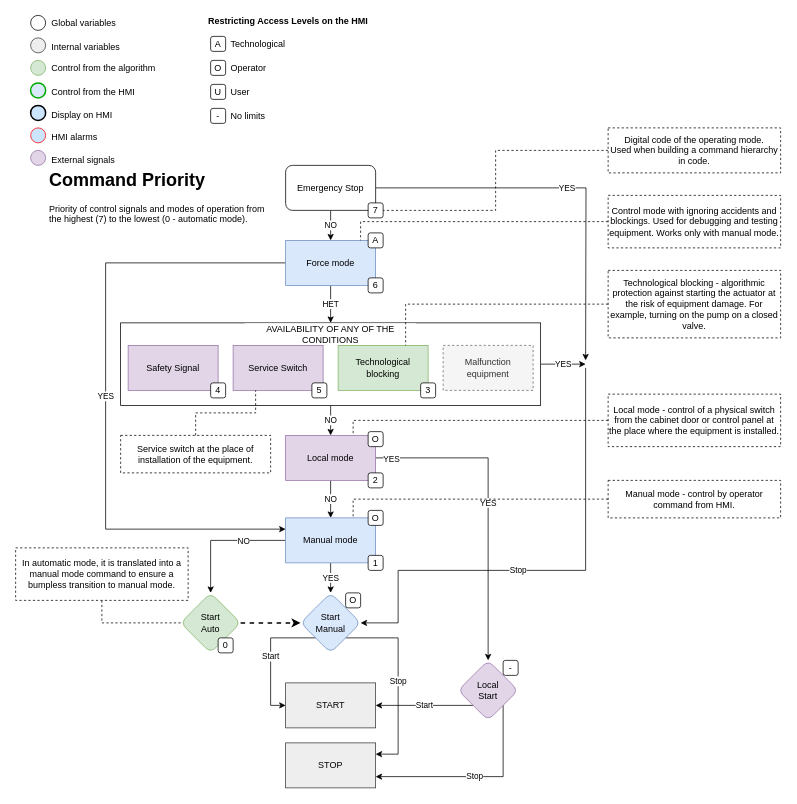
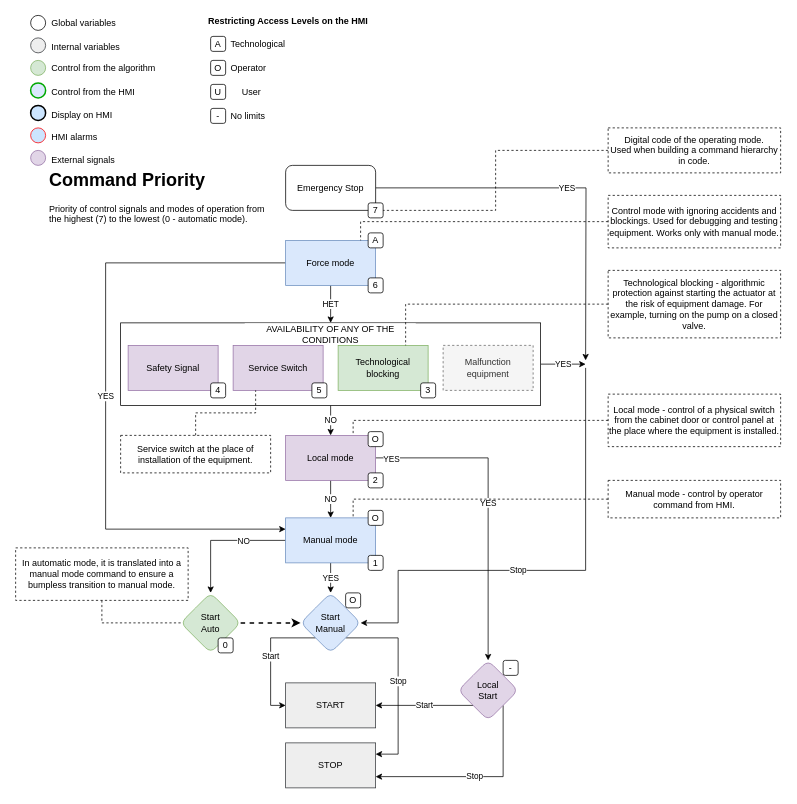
  <mxCell id="0" />
  <mxCell id="1" parent="0" />
  <mxCell id="2" value="NO" style="edgeStyle=orthogonalEdgeStyle;rounded=0;orthogonalLoop=1;jettySize=auto;html=1;entryX=0.5;entryY=0;entryDx=0;entryDy=0;" parent="1" source="5" target="28" edge="1"><mxGeometry relative="1" as="geometry" /></mxCell>
  <mxCell id="3" value="Stop" style="edgeStyle=orthogonalEdgeStyle;rounded=0;orthogonalLoop=1;jettySize=auto;html=1;entryX=1;entryY=0.5;entryDx=0;entryDy=0;" parent="1" target="19" edge="1"><mxGeometry x="0.125" relative="1" as="geometry"><Array as="points"><mxPoint x="780" y="760" /><mxPoint x="530" y="760" /><mxPoint x="530" y="830" /></Array><mxPoint as="offset" /><mxPoint x="780" y="490" as="sourcePoint" /></mxGeometry></mxCell>
  <mxCell id="4" value="YES" style="edgeStyle=orthogonalEdgeStyle;rounded=0;orthogonalLoop=1;jettySize=auto;html=1;" parent="1" source="5" edge="1"><mxGeometry relative="1" as="geometry"><mxPoint x="780" y="485" as="targetPoint" /></mxGeometry></mxCell>
  <mxCell id="5" value="&lt;div style=&quot;text-align: justify&quot;&gt;&lt;br&gt;&lt;/div&gt;" style="rounded=0;whiteSpace=wrap;html=1;shadow=0;glass=0;labelBackgroundColor=#FFFFFF;labelBorderColor=none;sketch=0;" parent="1" vertex="1"><mxGeometry x="160" y="430" width="560" height="110" as="geometry" /></mxCell>
  <mxCell id="6" value="НЕТ" style="edgeStyle=orthogonalEdgeStyle;rounded=0;orthogonalLoop=1;jettySize=auto;html=1;exitX=0.5;exitY=1;exitDx=0;exitDy=0;entryX=0.5;entryY=0;entryDx=0;entryDy=0;" parent="1" source="8" target="34" edge="1"><mxGeometry relative="1" as="geometry" /></mxCell>
  <mxCell id="7" value="YES" style="edgeStyle=orthogonalEdgeStyle;rounded=0;orthogonalLoop=1;jettySize=auto;html=1;entryX=0;entryY=0.25;entryDx=0;entryDy=0;" parent="1" source="8" target="16" edge="1"><mxGeometry relative="1" as="geometry"><Array as="points"><mxPoint x="140" y="350" /><mxPoint x="140" y="705" /></Array></mxGeometry></mxCell>
  <mxCell id="8" value="Force mode" style="rounded=0;whiteSpace=wrap;html=1;shadow=0;glass=0;sketch=0;fillColor=#dae8fc;strokeColor=#6c8ebf;" parent="1" vertex="1"><mxGeometry x="380" y="320" width="120" height="60" as="geometry" /></mxCell>
- <mxCell id="9" value="NO" style="edgeStyle=orthogonalEdgeStyle;rounded=0;orthogonalLoop=1;jettySize=auto;html=1;exitX=0.5;exitY=1;exitDx=0;exitDy=0;entryX=0.5;entryY=0;entryDx=0;entryDy=0;" parent="1" source="11" target="8" edge="1"><mxGeometry relative="1" as="geometry" /></mxCell>
  <mxCell id="10" value="YES" style="edgeStyle=orthogonalEdgeStyle;rounded=0;orthogonalLoop=1;jettySize=auto;html=1;" parent="1" source="11" edge="1"><mxGeometry relative="1" as="geometry"><mxPoint x="780" y="480" as="targetPoint" /></mxGeometry></mxCell>
  <mxCell id="11" value="Emergency Stop" style="rounded=1;whiteSpace=wrap;html=1;shadow=0;glass=0;sketch=0;" parent="1" vertex="1"><mxGeometry x="380" y="220" width="120" height="60" as="geometry" /></mxCell>
  <mxCell id="12" value="&lt;h1&gt;Command Priority&lt;/h1&gt;&lt;p&gt;Priority of control signals and modes of operation from the highest (7) to the lowest (0 - automatic mode).&lt;/p&gt;" style="text;html=1;strokeColor=none;fillColor=none;spacing=5;spacingTop=-20;whiteSpace=wrap;overflow=hidden;rounded=0;shadow=0;glass=0;sketch=0;" parent="1" vertex="1"><mxGeometry x="60" y="220" width="310" height="120" as="geometry" /></mxCell>
  <mxCell id="13" value="YES" style="edgeStyle=orthogonalEdgeStyle;rounded=0;orthogonalLoop=1;jettySize=auto;exitX=0.5;exitY=1;exitDx=0;exitDy=0;entryX=0.5;entryY=0;entryDx=0;entryDy=0;html=1;" parent="1" source="16" target="19" edge="1"><mxGeometry relative="1" as="geometry"><Array as="points"><mxPoint x="440" y="770" /><mxPoint x="440" y="770" /></Array></mxGeometry></mxCell>
  <mxCell id="14" style="edgeStyle=orthogonalEdgeStyle;rounded=0;orthogonalLoop=1;jettySize=auto;html=1;exitX=0;exitY=0.5;exitDx=0;exitDy=0;entryX=0.5;entryY=0;entryDx=0;entryDy=0;" parent="1" source="16" target="33" edge="1"><mxGeometry relative="1" as="geometry" /></mxCell>
  <mxCell id="15" value="NO" style="edgeLabel;html=1;align=center;verticalAlign=middle;resizable=0;points=[];" parent="14" vertex="1" connectable="0"><mxGeometry x="-0.333" relative="1" as="geometry"><mxPoint as="offset" /></mxGeometry></mxCell>
  <mxCell id="16" value="Manual mode" style="rounded=0;whiteSpace=wrap;html=1;shadow=0;glass=0;sketch=0;fillColor=#dae8fc;strokeColor=#6c8ebf;" parent="1" vertex="1"><mxGeometry x="380" y="690" width="120" height="60" as="geometry" /></mxCell>
  <mxCell id="17" value="Stop" style="edgeStyle=orthogonalEdgeStyle;rounded=0;orthogonalLoop=1;jettySize=auto;html=1;exitX=1;exitY=1;exitDx=0;exitDy=0;entryX=1;entryY=0.25;entryDx=0;entryDy=0;" parent="1" source="19" target="20" edge="1"><mxGeometry x="0.004" relative="1" as="geometry"><Array as="points"><mxPoint x="530" y="850" /><mxPoint x="530" y="1005" /></Array><mxPoint as="offset" /></mxGeometry></mxCell>
  <mxCell id="18" value="Start" style="edgeStyle=orthogonalEdgeStyle;rounded=0;orthogonalLoop=1;jettySize=auto;html=1;exitX=0;exitY=1;exitDx=0;exitDy=0;entryX=0;entryY=0.5;entryDx=0;entryDy=0;" parent="1" source="19" target="21" edge="1"><mxGeometry relative="1" as="geometry"><Array as="points"><mxPoint x="360" y="850" /><mxPoint x="360" y="940" /></Array></mxGeometry></mxCell>
  <mxCell id="19" value="Start&lt;br&gt;Manual" style="rhombus;whiteSpace=wrap;html=1;rounded=1;shadow=0;glass=0;sketch=0;fillColor=#dae8fc;strokeColor=#6c8ebf;" parent="1" vertex="1"><mxGeometry x="400" y="790" width="80" height="80" as="geometry" /></mxCell>
  <mxCell id="20" value="STOP" style="rounded=0;whiteSpace=wrap;html=1;shadow=0;glass=0;sketch=0;fillColor=#eeeeee;strokeColor=#36393d;" parent="1" vertex="1"><mxGeometry x="380" y="990" width="120" height="60" as="geometry" /></mxCell>
  <mxCell id="21" value="START" style="rounded=0;whiteSpace=wrap;html=1;shadow=0;glass=0;sketch=0;fillColor=#eeeeee;strokeColor=#36393d;" parent="1" vertex="1"><mxGeometry x="380" y="910" width="120" height="60" as="geometry" /></mxCell>
  <mxCell id="22" value="Safety Signal" style="rounded=0;whiteSpace=wrap;html=1;shadow=0;glass=0;sketch=0;fillColor=#e1d5e7;strokeColor=#9673a6;" parent="1" vertex="1"><mxGeometry x="170" y="460" width="120" height="60" as="geometry" /></mxCell>
  <mxCell id="23" value="Service Switch" style="rounded=0;whiteSpace=wrap;html=1;shadow=0;glass=0;sketch=0;fillColor=#e1d5e7;strokeColor=#9673a6;" parent="1" vertex="1"><mxGeometry x="310" y="460" width="120" height="60" as="geometry" /></mxCell>
  <mxCell id="24" value="&lt;div&gt;Technological&lt;/div&gt;&lt;div&gt;blocking&lt;/div&gt;" style="rounded=0;whiteSpace=wrap;html=1;shadow=0;glass=0;sketch=0;fillColor=#d5e8d4;strokeColor=#82b366;" parent="1" vertex="1"><mxGeometry x="450" y="460" width="120" height="60" as="geometry" /></mxCell>
  <mxCell id="25" value="YES" style="edgeStyle=orthogonalEdgeStyle;rounded=0;orthogonalLoop=1;jettySize=auto;html=1;exitX=1;exitY=0.5;exitDx=0;exitDy=0;" parent="1" source="28" target="31" edge="1"><mxGeometry relative="1" as="geometry" /></mxCell>
  <mxCell id="26" value="YES" style="edgeLabel;html=1;align=center;verticalAlign=middle;resizable=0;points=[];" parent="25" vertex="1" connectable="0"><mxGeometry x="-0.903" y="-1" relative="1" as="geometry"><mxPoint as="offset" /></mxGeometry></mxCell>
  <mxCell id="27" value="NO" style="edgeStyle=orthogonalEdgeStyle;rounded=0;orthogonalLoop=1;jettySize=auto;html=1;" parent="1" source="28" target="16" edge="1"><mxGeometry relative="1" as="geometry" /></mxCell>
  <mxCell id="28" value="Local mode" style="rounded=0;whiteSpace=wrap;html=1;shadow=0;glass=0;sketch=0;fillColor=#e1d5e7;strokeColor=#9673a6;" parent="1" vertex="1"><mxGeometry x="380" y="580" width="120" height="60" as="geometry" /></mxCell>
  <mxCell id="29" value="Stop" style="edgeStyle=orthogonalEdgeStyle;rounded=0;orthogonalLoop=1;jettySize=auto;html=1;exitX=1;exitY=1;exitDx=0;exitDy=0;entryX=1;entryY=0.75;entryDx=0;entryDy=0;" parent="1" source="31" target="20" edge="1"><mxGeometry relative="1" as="geometry"><Array as="points"><mxPoint x="670" y="1035" /></Array></mxGeometry></mxCell>
  <mxCell id="30" value="Start" style="edgeStyle=orthogonalEdgeStyle;rounded=0;orthogonalLoop=1;jettySize=auto;html=1;exitX=0;exitY=1;exitDx=0;exitDy=0;entryX=1;entryY=0.5;entryDx=0;entryDy=0;" parent="1" source="31" target="21" edge="1"><mxGeometry relative="1" as="geometry"><Array as="points"><mxPoint x="560" y="940" /></Array><mxPoint as="offset" /></mxGeometry></mxCell>
  <mxCell id="31" value="Local&lt;br&gt;Start" style="rhombus;whiteSpace=wrap;html=1;rounded=1;shadow=0;glass=0;sketch=0;fillColor=#e1d5e7;strokeColor=#9673a6;" parent="1" vertex="1"><mxGeometry x="610" y="880" width="80" height="80" as="geometry" /></mxCell>
  <mxCell id="32" value="" style="edgeStyle=orthogonalEdgeStyle;rounded=0;orthogonalLoop=1;jettySize=auto;html=1;entryX=0;entryY=0.5;entryDx=0;entryDy=0;dashed=1;strokeWidth=2;" parent="1" source="33" target="19" edge="1"><mxGeometry relative="1" as="geometry" /></mxCell>
  <mxCell id="33" value="Start&lt;br&gt;Auto" style="rhombus;whiteSpace=wrap;html=1;rounded=1;shadow=0;glass=0;sketch=0;fillColor=#d5e8d4;strokeColor=#82b366;" parent="1" vertex="1"><mxGeometry x="240" y="790" width="80" height="80" as="geometry" /></mxCell>
  <mxCell id="34" value="AVAILABILITY OF ANY OF THE CONDITIONS" style="text;html=1;strokeColor=none;fillColor=none;align=center;verticalAlign=middle;whiteSpace=wrap;rounded=0;shadow=0;glass=0;labelBackgroundColor=#FFFFFF;labelBorderColor=none;sketch=0;" parent="1" vertex="1"><mxGeometry x="325" y="430" width="230" height="30" as="geometry" /></mxCell>
  <mxCell id="35" value="&lt;div&gt;Malfunction&lt;/div&gt;&lt;div&gt;equipment&lt;/div&gt;" style="rounded=0;whiteSpace=wrap;html=1;shadow=0;glass=0;sketch=0;fillColor=#f5f5f5;fontColor=#333333;strokeColor=#666666;dashed=1;" parent="1" vertex="1"><mxGeometry x="590" y="460" width="120" height="60" as="geometry" /></mxCell>
  <mxCell id="36" value="7" style="text;html=1;strokeColor=default;fillColor=default;align=center;verticalAlign=middle;whiteSpace=wrap;rounded=1;" parent="1" vertex="1"><mxGeometry x="490" y="270" width="20" height="20" as="geometry" /></mxCell>
  <mxCell id="37" value="6&lt;br&gt;" style="text;html=1;strokeColor=default;fillColor=default;align=center;verticalAlign=middle;whiteSpace=wrap;rounded=1;" parent="1" vertex="1"><mxGeometry x="490" y="370" width="20" height="20" as="geometry" /></mxCell>
  <mxCell id="38" value="4" style="text;html=1;strokeColor=default;fillColor=default;align=center;verticalAlign=middle;whiteSpace=wrap;rounded=1;" parent="1" vertex="1"><mxGeometry x="280" y="510" width="20" height="20" as="geometry" /></mxCell>
  <mxCell id="39" value="5" style="text;html=1;strokeColor=default;fillColor=default;align=center;verticalAlign=middle;whiteSpace=wrap;rounded=1;" parent="1" vertex="1"><mxGeometry x="415" y="510" width="20" height="20" as="geometry" /></mxCell>
  <mxCell id="40" value="3" style="text;html=1;strokeColor=default;fillColor=default;align=center;verticalAlign=middle;whiteSpace=wrap;rounded=1;" parent="1" vertex="1"><mxGeometry x="560" y="510" width="20" height="20" as="geometry" /></mxCell>
  <mxCell id="41" value="2&lt;br&gt;" style="text;html=1;strokeColor=default;fillColor=default;align=center;verticalAlign=middle;whiteSpace=wrap;rounded=1;" parent="1" vertex="1"><mxGeometry x="490" y="630" width="20" height="20" as="geometry" /></mxCell>
  <mxCell id="42" value="1" style="text;html=1;strokeColor=default;fillColor=default;align=center;verticalAlign=middle;whiteSpace=wrap;rounded=1;" parent="1" vertex="1"><mxGeometry x="490" y="740" width="20" height="20" as="geometry" /></mxCell>
  <mxCell id="43" value="0" style="text;html=1;strokeColor=default;fillColor=default;align=center;verticalAlign=middle;whiteSpace=wrap;rounded=1;" parent="1" vertex="1"><mxGeometry x="290" y="850" width="20" height="20" as="geometry" /></mxCell>
  <mxCell id="44" style="edgeStyle=orthogonalEdgeStyle;rounded=0;orthogonalLoop=1;jettySize=auto;html=1;entryX=0.833;entryY=0;entryDx=0;entryDy=0;endArrow=none;endFill=0;dashed=1;entryPerimeter=0;" parent="1" source="45" target="8" edge="1"><mxGeometry relative="1" as="geometry" /></mxCell>
  <mxCell id="45" value="Control mode with ignoring accidents and blockings. Used for debugging and testing equipment. Works only with manual mode." style="text;html=1;strokeColor=default;fillColor=none;align=center;verticalAlign=middle;whiteSpace=wrap;rounded=0;dashed=1;strokeWidth=1;" parent="1" vertex="1"><mxGeometry x="810" y="260" width="230" height="70" as="geometry" /></mxCell>
  <mxCell id="46" style="edgeStyle=orthogonalEdgeStyle;rounded=0;orthogonalLoop=1;jettySize=auto;html=1;entryX=0.75;entryY=0;entryDx=0;entryDy=0;dashed=1;endArrow=none;endFill=0;" parent="1" source="47" target="24" edge="1"><mxGeometry relative="1" as="geometry" /></mxCell>
  <mxCell id="47" value="Technological blocking - algorithmic protection against starting the actuator at the risk of equipment damage. For example, turning on the pump on a closed valve." style="text;html=1;strokeColor=default;fillColor=none;align=center;verticalAlign=middle;whiteSpace=wrap;rounded=0;dashed=1;strokeWidth=1;" parent="1" vertex="1"><mxGeometry x="810" y="360" width="230" height="90" as="geometry" /></mxCell>
  <mxCell id="48" style="edgeStyle=orthogonalEdgeStyle;rounded=0;orthogonalLoop=1;jettySize=auto;html=1;entryX=0.75;entryY=0;entryDx=0;entryDy=0;dashed=1;endArrow=none;endFill=0;" parent="1" source="49" target="28" edge="1"><mxGeometry relative="1" as="geometry" /></mxCell>
  <mxCell id="49" value="Local mode - control of a physical switch from the cabinet door or control panel at the place where the equipment is installed." style="text;html=1;strokeColor=default;fillColor=none;align=center;verticalAlign=middle;whiteSpace=wrap;rounded=0;dashed=1;strokeWidth=1;" parent="1" vertex="1"><mxGeometry x="810" y="525" width="230" height="70" as="geometry" /></mxCell>
  <mxCell id="50" style="edgeStyle=orthogonalEdgeStyle;rounded=0;orthogonalLoop=1;jettySize=auto;html=1;entryX=0.75;entryY=0;entryDx=0;entryDy=0;dashed=1;endArrow=none;endFill=0;" parent="1" source="51" target="16" edge="1"><mxGeometry relative="1" as="geometry" /></mxCell>
  <mxCell id="51" value="Manual mode - control by operator command from HMI." style="text;html=1;strokeColor=default;fillColor=none;align=center;verticalAlign=middle;whiteSpace=wrap;rounded=0;dashed=1;strokeWidth=1;" parent="1" vertex="1"><mxGeometry x="810" y="640" width="230" height="50" as="geometry" /></mxCell>
  <mxCell id="52" style="edgeStyle=orthogonalEdgeStyle;rounded=0;orthogonalLoop=1;jettySize=auto;html=1;entryX=0;entryY=0.5;entryDx=0;entryDy=0;dashed=1;endArrow=none;endFill=0;" parent="1" source="53" target="33" edge="1"><mxGeometry relative="1" as="geometry" /></mxCell>
  <mxCell id="53" value="In automatic mode, it is translated into a manual mode command to ensure a bumpless transition to manual mode." style="text;html=1;strokeColor=default;fillColor=none;align=center;verticalAlign=middle;whiteSpace=wrap;rounded=0;dashed=1;strokeWidth=1;" parent="1" vertex="1"><mxGeometry x="20" y="730" width="230" height="70" as="geometry" /></mxCell>
  <mxCell id="54" style="edgeStyle=orthogonalEdgeStyle;rounded=0;orthogonalLoop=1;jettySize=auto;html=1;entryX=1;entryY=0.5;entryDx=0;entryDy=0;dashed=1;endArrow=none;endFill=0;strokeWidth=1;" parent="1" source="55" target="36" edge="1"><mxGeometry relative="1" as="geometry" /></mxCell>
  <mxCell id="55" value="&lt;div&gt;Digital code of the operating mode.&lt;/div&gt;&lt;div&gt;Used when building a command hierarchy in code.&lt;/div&gt;" style="text;html=1;strokeColor=default;fillColor=none;align=center;verticalAlign=middle;whiteSpace=wrap;rounded=0;dashed=1;strokeWidth=1;" parent="1" vertex="1"><mxGeometry x="810" y="170" width="230" height="60" as="geometry" /></mxCell>
  <mxCell id="56" style="edgeStyle=orthogonalEdgeStyle;rounded=0;orthogonalLoop=1;jettySize=auto;html=1;entryX=0.25;entryY=1;entryDx=0;entryDy=0;endArrow=none;endFill=0;dashed=1;" parent="1" source="57" target="23" edge="1"><mxGeometry relative="1" as="geometry" /></mxCell>
  <mxCell id="57" value="Service switch at the place of installation of the equipment." style="text;html=1;strokeColor=default;fillColor=none;align=center;verticalAlign=middle;whiteSpace=wrap;rounded=0;dashed=1;strokeWidth=1;" parent="1" vertex="1"><mxGeometry x="160" y="580" width="200" height="50" as="geometry" /></mxCell>
  <mxCell id="58" value="A" style="text;html=1;strokeColor=default;fillColor=default;align=center;verticalAlign=middle;whiteSpace=wrap;rounded=1;" parent="1" vertex="1"><mxGeometry x="490" y="310" width="20" height="20" as="geometry" /></mxCell>
  <mxCell id="59" value="O" style="text;html=1;strokeColor=default;fillColor=default;align=center;verticalAlign=middle;whiteSpace=wrap;rounded=1;" parent="1" vertex="1"><mxGeometry x="490" y="680" width="20" height="20" as="geometry" /></mxCell>
  <mxCell id="60" value="A" style="text;html=1;strokeColor=default;fillColor=default;align=center;verticalAlign=middle;whiteSpace=wrap;rounded=1;" parent="1" vertex="1"><mxGeometry x="280" y="48" width="20" height="20" as="geometry" /></mxCell>
  <mxCell id="61" value="O" style="text;html=1;strokeColor=default;fillColor=default;align=center;verticalAlign=middle;whiteSpace=wrap;rounded=1;" parent="1" vertex="1"><mxGeometry x="280" y="80" width="20" height="20" as="geometry" /></mxCell>
  <mxCell id="62" value="Technological" style="text;html=1;strokeColor=none;fillColor=none;align=left;verticalAlign=middle;whiteSpace=wrap;rounded=0;shadow=0;glass=0;labelBackgroundColor=#FFFFFF;labelBorderColor=none;sketch=0;" parent="1" vertex="1"><mxGeometry x="305" y="51" width="150" height="15" as="geometry" /></mxCell>
  <mxCell id="63" value="Operator" style="text;html=1;strokeColor=none;fillColor=none;align=left;verticalAlign=middle;whiteSpace=wrap;rounded=0;shadow=0;glass=0;labelBackgroundColor=#FFFFFF;labelBorderColor=none;sketch=0;" parent="1" vertex="1"><mxGeometry x="305" y="83" width="150" height="15" as="geometry" /></mxCell>
  <mxCell id="64" value="U" style="text;html=1;strokeColor=default;fillColor=default;align=center;verticalAlign=middle;whiteSpace=wrap;rounded=1;" parent="1" vertex="1"><mxGeometry x="280" y="112" width="20" height="20" as="geometry" /></mxCell>
- <mxCell id="65" value="User" style="text;html=1;strokeColor=none;fillColor=none;align=left;verticalAlign=middle;whiteSpace=wrap;rounded=0;shadow=0;glass=0;labelBackgroundColor=#FFFFFF;labelBorderColor=none;sketch=0;" parent="1" vertex="1"><mxGeometry x="305" y="115.5" width="150" height="15" as="geometry" /></mxCell>
+ <mxCell id="65" value="User" style="text;html=1;strokeColor=none;fillColor=none;align=left;verticalAlign=middle;whiteSpace=wrap;rounded=0;shadow=0;glass=0;labelBackgroundColor=#FFFFFF;labelBorderColor=none;sketch=0;" parent="1" vertex="1"><mxGeometry x="320" y="115.5" width="150" height="15" as="geometry" /></mxCell>
  <mxCell id="66" value="&lt;b&gt;Restricting Access Levels on the HMI&lt;/b&gt;" style="text;html=1;strokeColor=none;fillColor=none;align=left;verticalAlign=middle;whiteSpace=wrap;rounded=0;shadow=0;glass=0;labelBackgroundColor=#FFFFFF;labelBorderColor=none;sketch=0;" parent="1" vertex="1"><mxGeometry x="275" y="20" width="235" height="15" as="geometry" /></mxCell>
  <mxCell id="67" value="-" style="text;html=1;strokeColor=default;fillColor=default;align=center;verticalAlign=middle;whiteSpace=wrap;rounded=1;" parent="1" vertex="1"><mxGeometry x="280" y="144" width="20" height="20" as="geometry" /></mxCell>
  <mxCell id="68" value="No limits" style="text;html=1;strokeColor=none;fillColor=none;align=left;verticalAlign=middle;whiteSpace=wrap;rounded=0;shadow=0;glass=0;labelBackgroundColor=#FFFFFF;labelBorderColor=none;sketch=0;" parent="1" vertex="1"><mxGeometry x="305" y="147.5" width="150" height="15" as="geometry" /></mxCell>
  <mxCell id="69" value="" style="ellipse;whiteSpace=wrap;html=1;rounded=1;shadow=0;glass=0;labelBackgroundColor=none;labelBorderColor=none;sketch=0;" parent="1" vertex="1"><mxGeometry x="40" y="20" width="20" height="20" as="geometry" /></mxCell>
  <mxCell id="70" value="" style="ellipse;whiteSpace=wrap;html=1;rounded=1;shadow=0;glass=0;labelBackgroundColor=none;labelBorderColor=none;sketch=0;fillColor=#eeeeee;strokeColor=#36393d;" parent="1" vertex="1"><mxGeometry x="40" y="50" width="20" height="20" as="geometry" /></mxCell>
  <mxCell id="71" value="" style="ellipse;whiteSpace=wrap;html=1;rounded=1;shadow=0;glass=0;labelBackgroundColor=none;labelBorderColor=none;sketch=0;fillColor=#d5e8d4;strokeColor=#82b366;" parent="1" vertex="1"><mxGeometry x="40" y="80" width="20" height="20" as="geometry" /></mxCell>
  <mxCell id="72" value="" style="ellipse;whiteSpace=wrap;html=1;rounded=1;shadow=0;glass=0;labelBackgroundColor=none;labelBorderColor=none;sketch=0;fillColor=#dae8fc;strokeColor=#00A800;strokeWidth=2;" parent="1" vertex="1"><mxGeometry x="40" y="110" width="20" height="20" as="geometry" /></mxCell>
  <mxCell id="73" value="" style="ellipse;whiteSpace=wrap;html=1;rounded=1;shadow=0;glass=0;labelBackgroundColor=none;labelBorderColor=none;sketch=0;fillColor=#CCE5FF;strokeColor=#000000;strokeWidth=2;" parent="1" vertex="1"><mxGeometry x="40" y="140" width="20" height="20" as="geometry" /></mxCell>
  <mxCell id="74" value="Global variables" style="text;html=1;strokeColor=none;fillColor=none;align=left;verticalAlign=middle;whiteSpace=wrap;rounded=0;shadow=0;glass=0;labelBackgroundColor=#FFFFFF;labelBorderColor=none;sketch=0;" parent="1" vertex="1"><mxGeometry x="66" y="22.5" width="150" height="15" as="geometry" /></mxCell>
  <mxCell id="75" value="Internal variables" style="text;html=1;strokeColor=none;fillColor=none;align=left;verticalAlign=middle;whiteSpace=wrap;rounded=0;shadow=0;glass=0;labelBackgroundColor=#FFFFFF;labelBorderColor=none;sketch=0;" parent="1" vertex="1"><mxGeometry x="66" y="55" width="150" height="15" as="geometry" /></mxCell>
  <mxCell id="76" value="Control from the algorithm" style="text;html=1;strokeColor=none;fillColor=none;align=left;verticalAlign=middle;whiteSpace=wrap;rounded=0;shadow=0;glass=0;labelBackgroundColor=#FFFFFF;labelBorderColor=none;sketch=0;" parent="1" vertex="1"><mxGeometry x="66" y="82.5" width="154" height="15" as="geometry" /></mxCell>
  <mxCell id="77" value="Control from the HMI" style="text;html=1;strokeColor=none;fillColor=none;align=left;verticalAlign=middle;whiteSpace=wrap;rounded=0;shadow=0;glass=0;labelBackgroundColor=#FFFFFF;labelBorderColor=none;sketch=0;" parent="1" vertex="1"><mxGeometry x="66" y="115" width="150" height="15" as="geometry" /></mxCell>
  <mxCell id="78" value="Display on HMI" style="text;html=1;strokeColor=none;fillColor=none;align=left;verticalAlign=middle;whiteSpace=wrap;rounded=0;shadow=0;glass=0;labelBackgroundColor=#FFFFFF;labelBorderColor=none;sketch=0;" parent="1" vertex="1"><mxGeometry x="66" y="145" width="150" height="15" as="geometry" /></mxCell>
  <mxCell id="79" value="" style="ellipse;whiteSpace=wrap;html=1;rounded=1;shadow=0;glass=0;labelBackgroundColor=none;labelBorderColor=none;sketch=0;fillColor=#CCE5FF;strokeColor=#FF0000;strokeWidth=1;" parent="1" vertex="1"><mxGeometry x="40" y="170" width="20" height="20" as="geometry" /></mxCell>
  <mxCell id="80" value="HMI alarms" style="text;html=1;strokeColor=none;fillColor=none;align=left;verticalAlign=middle;whiteSpace=wrap;rounded=0;shadow=0;glass=0;labelBackgroundColor=#FFFFFF;labelBorderColor=none;sketch=0;" parent="1" vertex="1"><mxGeometry x="66" y="175" width="150" height="15" as="geometry" /></mxCell>
  <mxCell id="81" value="" style="ellipse;whiteSpace=wrap;html=1;rounded=1;shadow=0;glass=0;labelBackgroundColor=none;labelBorderColor=none;sketch=0;fillColor=#e1d5e7;strokeColor=#9673a6;" parent="1" vertex="1"><mxGeometry x="40" y="200" width="20" height="20" as="geometry" /></mxCell>
  <mxCell id="82" value="External signals" style="text;html=1;strokeColor=none;fillColor=none;align=left;verticalAlign=middle;whiteSpace=wrap;rounded=0;shadow=0;glass=0;labelBackgroundColor=#FFFFFF;labelBorderColor=none;sketch=0;" parent="1" vertex="1"><mxGeometry x="66" y="205" width="150" height="15" as="geometry" /></mxCell>
  <mxCell id="83" value="O" style="text;html=1;strokeColor=default;fillColor=default;align=center;verticalAlign=middle;whiteSpace=wrap;rounded=1;" parent="1" vertex="1"><mxGeometry x="460" y="790" width="20" height="20" as="geometry" /></mxCell>
  <mxCell id="84" value="-" style="text;html=1;strokeColor=default;fillColor=default;align=center;verticalAlign=middle;whiteSpace=wrap;rounded=1;" parent="1" vertex="1"><mxGeometry x="670" y="880" width="20" height="20" as="geometry" /></mxCell>
  <mxCell id="85" value="O" style="text;html=1;strokeColor=default;fillColor=default;align=center;verticalAlign=middle;whiteSpace=wrap;rounded=1;" parent="1" vertex="1"><mxGeometry x="490" y="575" width="20" height="20" as="geometry" /></mxCell>
